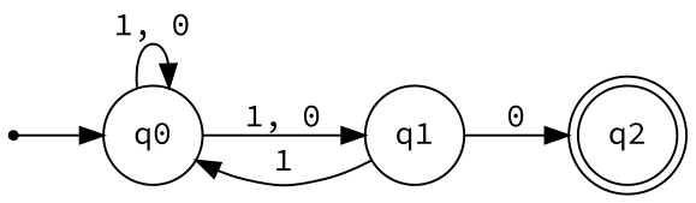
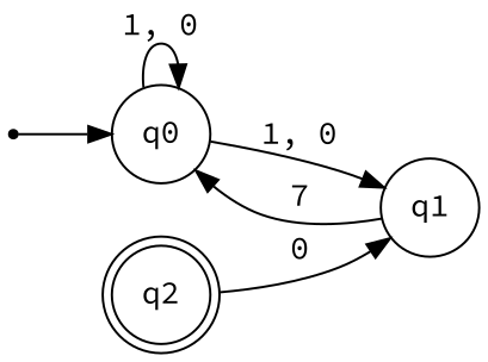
  digraph {
    fontname="Source Code Pro"
    rankdir=LR
    node [fontname="Source Code Pro" shape=circle]
    edge [fontname="Source Code Pro"]
    dummyq0 [shape=point]
    q0
    q1
    q2 [shape=doublecircle]
    dummyq0 -> q0
    q0 -> q0 [label="1, 0"]
    q0 -> q1 [label="1, 0"]
-   q1 -> q0 [label=1]
-   q1 -> q2 [label=0]
+   q1 -> q0 [label=7]
+   q2 -> q1 [label=0]
  }
